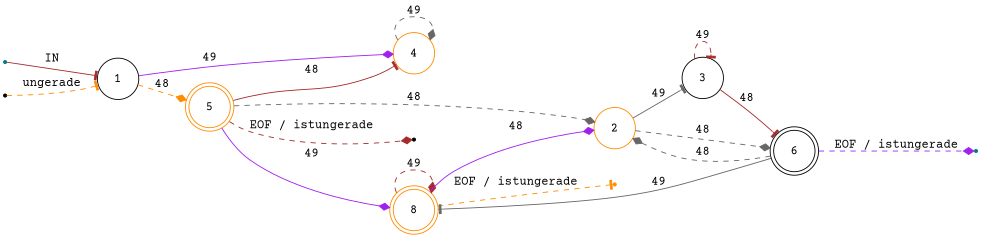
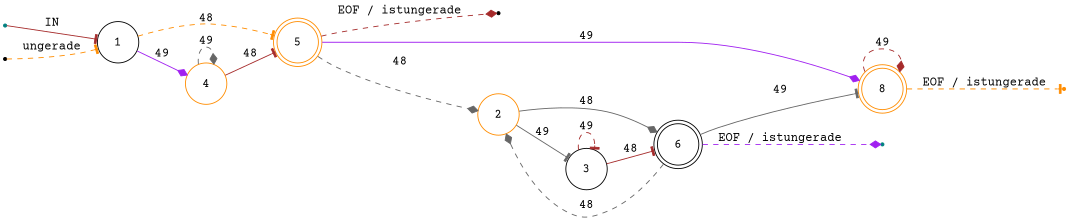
  digraph {
    fontname="Courier Prime"
    rankdir=LR
    node [color=black fontname="Courier Prime" shape=point fixedsize=true]
    edge [arrowhead=diamond color=brown fontname="Courier Prime" style=dashed]
    ENTRY [color=teal fixedsize=""]
    1 [height=0.65 shape=circle]
    5 [color=darkorange height=0.65 shape=doublecircle]
    4 [color=darkorange height=0.65 shape=circle]
    en_1 [fixedsize=""]
    eof_5 [fixedsize=""]
    eof_6 [color=teal fixedsize=""]
    eof_7 [color=darkorange fixedsize=""]
    n9 [color=darkorange height=0.65 label=8 shape=doublecircle]
    2 [color=darkorange height=0.65 shape=circle]
    6 [height=0.65 shape=doublecircle]
    3 [height=0.65 shape=circle]
    ENTRY -> 1 [arrowhead=tee label=IN style=solid]
-   1 -> 5 [color=darkorange label=48]
+   1 -> 5 [arrowhead=tee color=darkorange label=48]
    1 -> 4 [color=purple label=49 style=solid]
    5 -> eof_5 [label="EOF / istungerade"]
    5 -> n9 [color=purple label=49 style=solid]
    5 -> 2 [color=gray40 label=48]
-   5 -> 4 [arrowhead=tee label=48 style=solid]
+   4 -> 5 [arrowhead=tee label=48 style=solid]
    4 -> 4 [color=gray40 label=49]
    en_1 -> 1 [arrowhead=tee color=darkorange label=ungerade]
    n9 -> eof_7 [arrowhead=tee color=darkorange label="EOF / istungerade"]
    n9 -> n9 [label=49]
-   n9 -> 2 [color=purple label=48 style=solid]
-   2 -> 6 [color=gray40 label=48]
+   2 -> 6 [color=gray40 label=48 style=solid]
    2 -> 3 [arrowhead=tee color=gray40 label=49 style=solid]
    6 -> eof_6 [color=purple label="EOF / istungerade"]
    6 -> n9 [arrowhead=tee color=gray40 label=49 style=solid]
    6 -> 2 [color=gray40 label=48]
    3 -> 6 [arrowhead=tee label=48 style=solid]
    3 -> 3 [arrowhead=tee label=49]
  }
